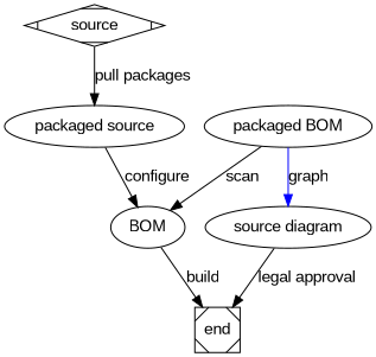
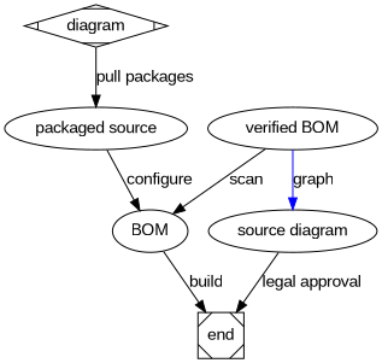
  digraph {
    fontname="Liberation Sans"
    node [fontname="Liberation Sans"]
    edge [fontname="Liberation Sans"]
-   source [shape=Mdiamond]
+   source [shape=Mdiamond label=diagram]
    n2 [label="packaged source"]
    n3 [label=BOM]
    end [shape=Msquare]
-   n5 [label="packaged BOM"]
+   n5 [label="verified BOM"]
    n6 [label="source diagram"]
    source -> n2 [label="pull packages"]
    n2 -> n3 [label=configure]
    n3 -> end [label=build]
    n5 -> n3 [color=black label=scan]
    n5 -> n6 [color=blue label="graph"]
    n6 -> end [label="legal approval"]
  }
